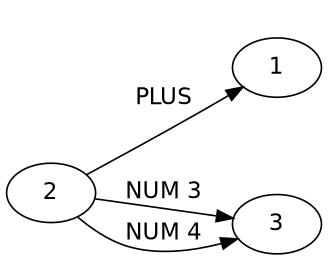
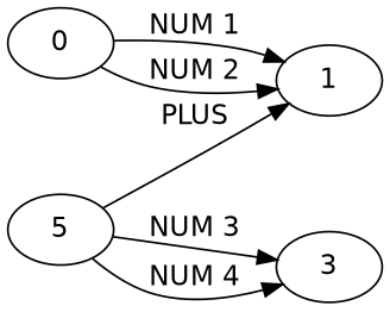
  digraph {
    fontname="DejaVu Sans"
    rankdir=LR
    node [fontname="DejaVu Sans"]
    edge [fontname="DejaVu Sans"]
+   0
    1
-   2
+   2 [label=5]
    3
+   0 -> 1 [label="NUM 1"]
+   0 -> 1 [label="NUM 2"]
    2 -> 1 [label=PLUS]
    2 -> 3 [label="NUM 3"]
    2 -> 3 [label="NUM 4"]
  }
